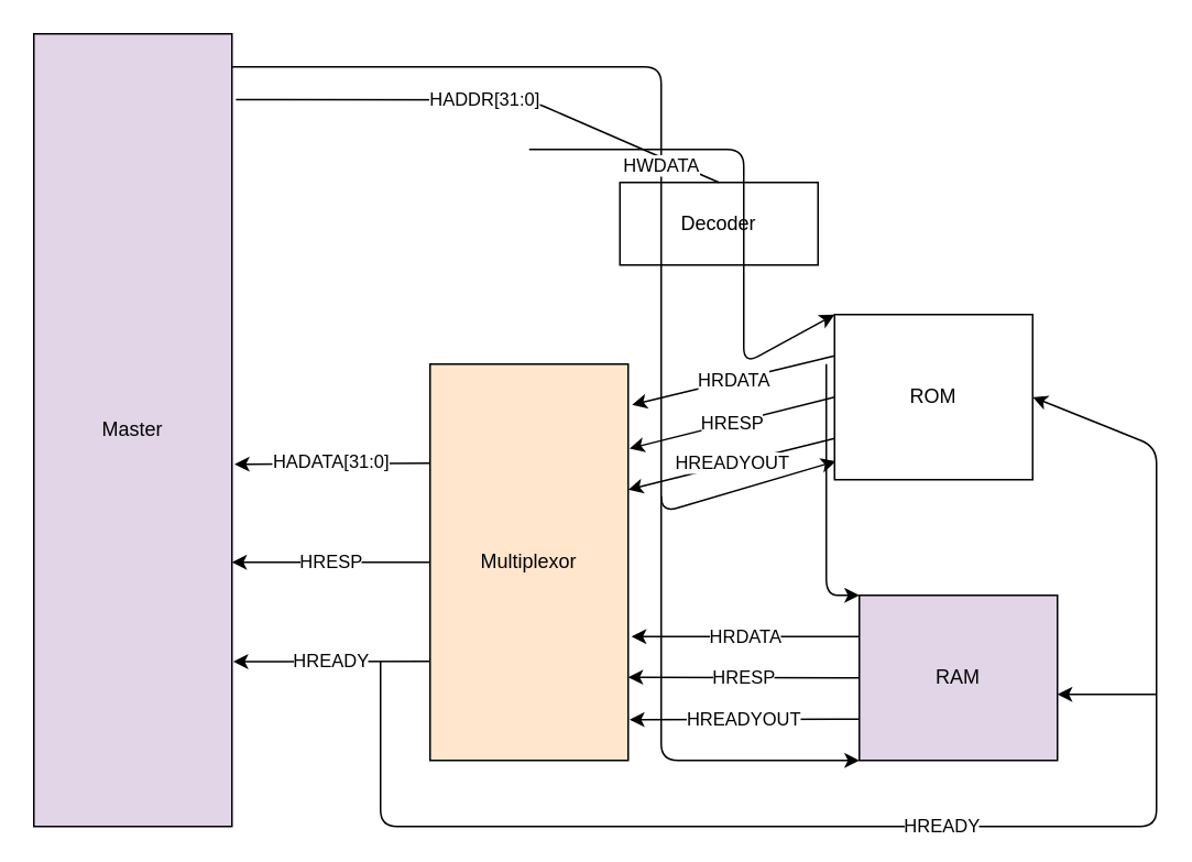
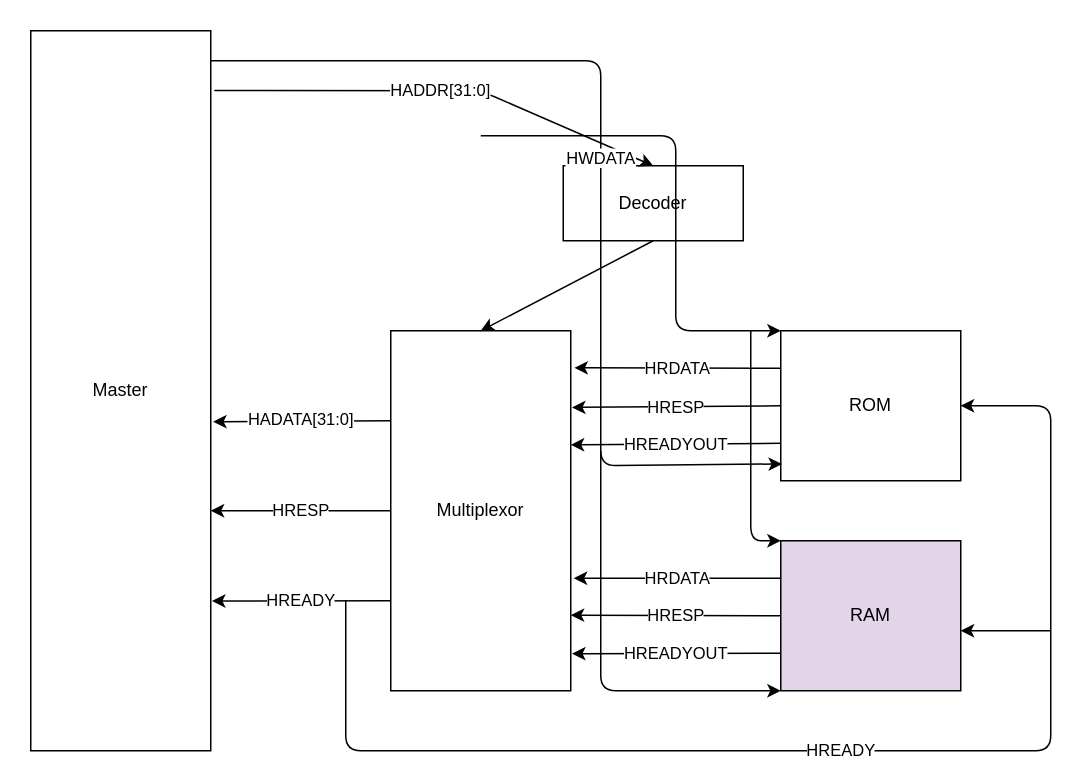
  <mxCell id="0" />
  <mxCell id="1" parent="0" />
- <mxCell id="2" value="Master" style="rounded=0;whiteSpace=wrap;html=1;fillColor=#e1d5e7;" vertex="1" parent="1"><mxGeometry x="20" y="20" width="120" height="480" as="geometry" /></mxCell>
+ <mxCell id="2" value="Master" style="rounded=0;whiteSpace=wrap;html=1;" vertex="1" parent="1"><mxGeometry x="20" y="20" width="120" height="480" as="geometry" /></mxCell>
+ <mxCell id="3" style="edgeStyle=none;html=1;exitX=0.5;exitY=1;exitDx=0;exitDy=0;entryX=0.5;entryY=0;entryDx=0;entryDy=0;" edge="1" parent="1" source="4" target="9"><mxGeometry relative="1" as="geometry" /></mxCell>
  <mxCell id="4" value="Decoder" style="rounded=0;whiteSpace=wrap;html=1;" vertex="1" parent="1"><mxGeometry x="375" y="110" width="120" height="50" as="geometry" /></mxCell>
  <mxCell id="5" style="edgeStyle=none;html=1;exitX=0;exitY=0.25;exitDx=0;exitDy=0;entryX=1.013;entryY=0.543;entryDx=0;entryDy=0;entryPerimeter=0;" edge="1" parent="1" source="9" target="2"><mxGeometry relative="1" as="geometry" /></mxCell>
  <mxCell id="6" value="HADATA[31:0]" style="edgeLabel;html=1;align=center;verticalAlign=middle;resizable=0;points=[];" vertex="1" connectable="0" parent="5"><mxGeometry x="-0.433" y="-2" relative="1" as="geometry"><mxPoint x="-26" as="offset" /></mxGeometry></mxCell>
  <mxCell id="7" value="HRESP" style="edgeStyle=none;html=1;exitX=0;exitY=0.5;exitDx=0;exitDy=0;" edge="1" parent="1" source="9"><mxGeometry relative="1" as="geometry"><mxPoint x="140" y="340" as="targetPoint" /></mxGeometry></mxCell>
  <mxCell id="8" value="HREADY" style="edgeStyle=none;html=1;exitX=0;exitY=0.75;exitDx=0;exitDy=0;entryX=1.007;entryY=0.792;entryDx=0;entryDy=0;entryPerimeter=0;" edge="1" parent="1" source="9" target="2"><mxGeometry relative="1" as="geometry" /></mxCell>
- <mxCell id="9" value="Multiplexor" style="rounded=0;whiteSpace=wrap;html=1;fillColor=#ffe6cc;" vertex="1" parent="1"><mxGeometry x="260" y="220" width="120" height="240" as="geometry" /></mxCell>
+ <mxCell id="9" value="Multiplexor" style="rounded=0;whiteSpace=wrap;html=1;" vertex="1" parent="1"><mxGeometry x="260" y="220" width="120" height="240" as="geometry" /></mxCell>
  <mxCell id="10" value="HRDATA" style="edgeStyle=none;html=1;exitX=0;exitY=0.25;exitDx=0;exitDy=0;entryX=1.02;entryY=0.103;entryDx=0;entryDy=0;entryPerimeter=0;" edge="1" parent="1" source="13" target="9"><mxGeometry relative="1" as="geometry"><mxPoint x="380" y="280" as="targetPoint" /></mxGeometry></mxCell>
  <mxCell id="11" value="HRESP" style="edgeStyle=none;html=1;exitX=0;exitY=0.5;exitDx=0;exitDy=0;entryX=1.007;entryY=0.213;entryDx=0;entryDy=0;entryPerimeter=0;" edge="1" parent="1" source="13" target="9"><mxGeometry relative="1" as="geometry" /></mxCell>
  <mxCell id="12" value="HREADYOUT" style="edgeStyle=none;html=1;exitX=0;exitY=0.75;exitDx=0;exitDy=0;entryX=1;entryY=0.317;entryDx=0;entryDy=0;entryPerimeter=0;" edge="1" parent="1" source="13" target="9"><mxGeometry relative="1" as="geometry" /></mxCell>
- <mxCell id="13" value="ROM" style="rounded=0;whiteSpace=wrap;html=1;" vertex="1" parent="1"><mxGeometry x="505" y="190" width="120" height="100" as="geometry" /></mxCell>
+ <mxCell id="13" value="ROM" style="rounded=0;whiteSpace=wrap;html=1;" vertex="1" parent="1"><mxGeometry x="520" y="220" width="120" height="100" as="geometry" /></mxCell>
  <mxCell id="14" value="HRDATA" style="edgeStyle=none;html=1;exitX=0;exitY=0.25;exitDx=0;exitDy=0;" edge="1" parent="1" source="17"><mxGeometry relative="1" as="geometry"><mxPoint x="382" y="385" as="targetPoint" /></mxGeometry></mxCell>
  <mxCell id="15" value="HRESP" style="edgeStyle=none;html=1;exitX=0;exitY=0.5;exitDx=0;exitDy=0;entryX=1;entryY=0.79;entryDx=0;entryDy=0;entryPerimeter=0;" edge="1" parent="1" source="17" target="9"><mxGeometry relative="1" as="geometry"><mxPoint x="380" y="389.12" as="targetPoint" /></mxGeometry></mxCell>
  <mxCell id="16" value="HREADYOUT" style="edgeStyle=none;html=1;exitX=0;exitY=0.75;exitDx=0;exitDy=0;entryX=1.007;entryY=0.897;entryDx=0;entryDy=0;entryPerimeter=0;" edge="1" parent="1" source="17" target="9"><mxGeometry relative="1" as="geometry"><mxPoint x="383.24" y="405.68" as="targetPoint" /></mxGeometry></mxCell>
  <mxCell id="17" value="RAM" style="rounded=0;whiteSpace=wrap;html=1;fillColor=#e1d5e7;" vertex="1" parent="1"><mxGeometry x="520" y="360" width="120" height="100" as="geometry" /></mxCell>
- <mxCell id="18" value="HADDR[31:0]" style="endArrow=none;html=1;exitX=1.02;exitY=0.083;exitDx=0;exitDy=0;exitPerimeter=0;entryX=0.5;entryY=0;entryDx=0;entryDy=0;" edge="1" parent="1" source="2" target="4"><mxGeometry width="50" height="50" relative="1" as="geometry"><mxPoint x="190" y="60" as="sourcePoint" /><mxPoint x="240" y="10" as="targetPoint" /><Array as="points"><mxPoint x="320" y="60" /></Array></mxGeometry></mxCell>
+ <mxCell id="18" value="HADDR[31:0]" style="endArrow=classic;html=1;exitX=1.02;exitY=0.083;exitDx=0;exitDy=0;exitPerimeter=0;entryX=0.5;entryY=0;entryDx=0;entryDy=0;" edge="1" parent="1" source="2" target="4"><mxGeometry width="50" height="50" relative="1" as="geometry"><mxPoint x="190" y="60" as="sourcePoint" /><mxPoint x="240" y="10" as="targetPoint" /><Array as="points"><mxPoint x="320" y="60" /></Array></mxGeometry></mxCell>
  <mxCell id="19" value="HREADY" style="endArrow=classic;html=1;entryX=1;entryY=0.5;entryDx=0;entryDy=0;" edge="1" parent="1" target="13"><mxGeometry width="50" height="50" relative="1" as="geometry"><mxPoint x="230" y="400" as="sourcePoint" /><mxPoint x="700" y="410" as="targetPoint" /><Array as="points"><mxPoint x="230" y="500" /><mxPoint x="700" y="500" /><mxPoint x="700" y="270" /></Array></mxGeometry></mxCell>
  <mxCell id="20" value="" style="edgeStyle=none;html=1;" edge="1" parent="1"><mxGeometry relative="1" as="geometry"><mxPoint x="700" y="420" as="sourcePoint" /><mxPoint x="640" y="420" as="targetPoint" /><Array as="points"><mxPoint x="670" y="420" /></Array><mxPoint as="offset" /></mxGeometry></mxCell>
  <mxCell id="21" style="edgeStyle=none;html=1;entryX=0;entryY=0;entryDx=0;entryDy=0;" edge="1" parent="1" target="13"><mxGeometry relative="1" as="geometry"><mxPoint x="320" y="90" as="sourcePoint" /><mxPoint x="580" y="220" as="targetPoint" /><Array as="points"><mxPoint x="450" y="90" /><mxPoint x="450" y="220" /></Array></mxGeometry></mxCell>
  <mxCell id="22" style="edgeStyle=none;html=1;entryX=0;entryY=0;entryDx=0;entryDy=0;" edge="1" parent="1" target="17"><mxGeometry relative="1" as="geometry"><mxPoint x="500" y="220" as="sourcePoint" /><mxPoint x="490" y="280" as="targetPoint" /><Array as="points"><mxPoint x="500" y="360" /></Array></mxGeometry></mxCell>
  <mxCell id="23" value="HWDATA" style="endArrow=classic;html=1;exitX=1.02;exitY=0.083;exitDx=0;exitDy=0;exitPerimeter=0;entryX=0.007;entryY=0.888;entryDx=0;entryDy=0;entryPerimeter=0;" edge="1" parent="1" target="13"><mxGeometry width="50" height="50" relative="1" as="geometry"><mxPoint x="140" y="40" as="sourcePoint" /><mxPoint x="400" y="330" as="targetPoint" /><Array as="points"><mxPoint x="400" y="40" /><mxPoint x="400" y="310" /></Array></mxGeometry></mxCell>
  <mxCell id="24" style="edgeStyle=none;html=1;entryX=0;entryY=1;entryDx=0;entryDy=0;" edge="1" parent="1" target="17"><mxGeometry relative="1" as="geometry"><mxPoint x="400" y="300" as="sourcePoint" /><mxPoint x="420" y="440" as="targetPoint" /><Array as="points"><mxPoint x="400" y="460" /></Array></mxGeometry></mxCell>
